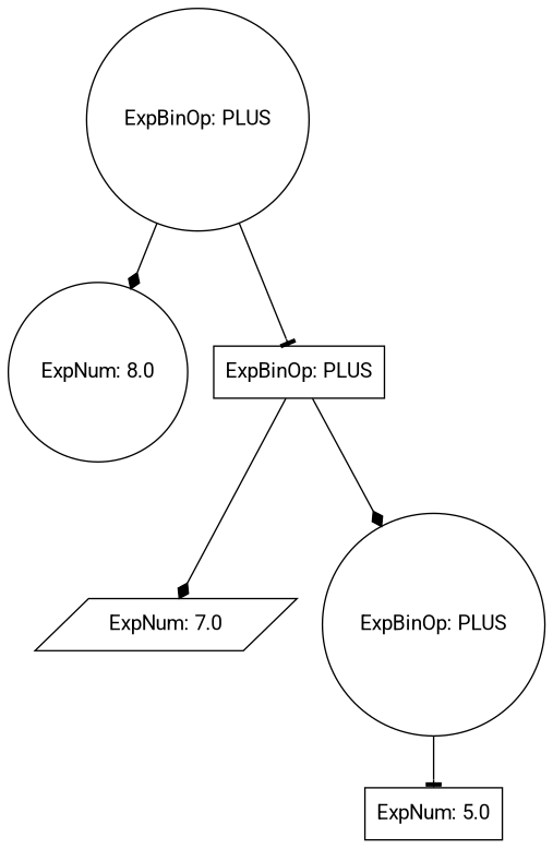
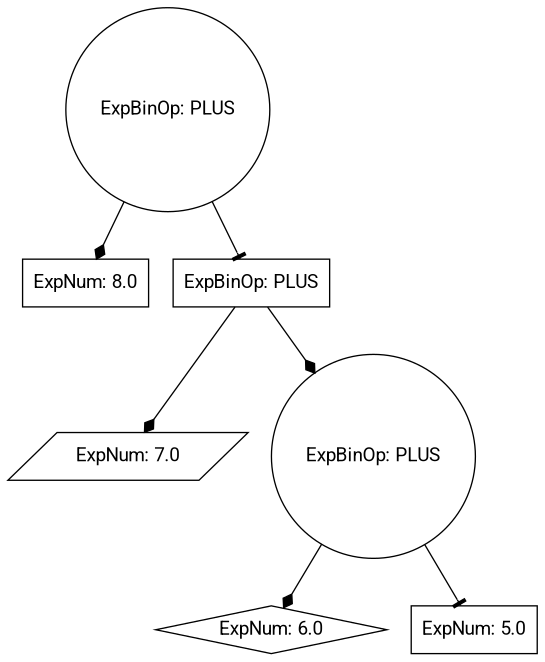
  digraph {
    fontname=Roboto
    node [fontname=Roboto shape=box]
    edge [arrowhead=diamond fontname=Roboto]
-   n1 [label="ExpNum: 8.0" shape=circle]
+   n1 [label="ExpNum: 8.0"]
    n2 [label="ExpBinOp: PLUS" shape=circle]
    n3 [label="ExpBinOp: PLUS"]
    n4 [label="ExpNum: 7.0" shape=parallelogram]
    n5 [label="ExpBinOp: PLUS" shape=circle]
+   n6 [label="ExpNum: 6.0" shape=diamond]
    n7 [label="ExpNum: 5.0"]
    n2 -> n1
    n2 -> n3 [arrowhead=tee]
    n3 -> n4
    n3 -> n5
+   n5 -> n6
    n5 -> n7 [arrowhead=tee]
  }
